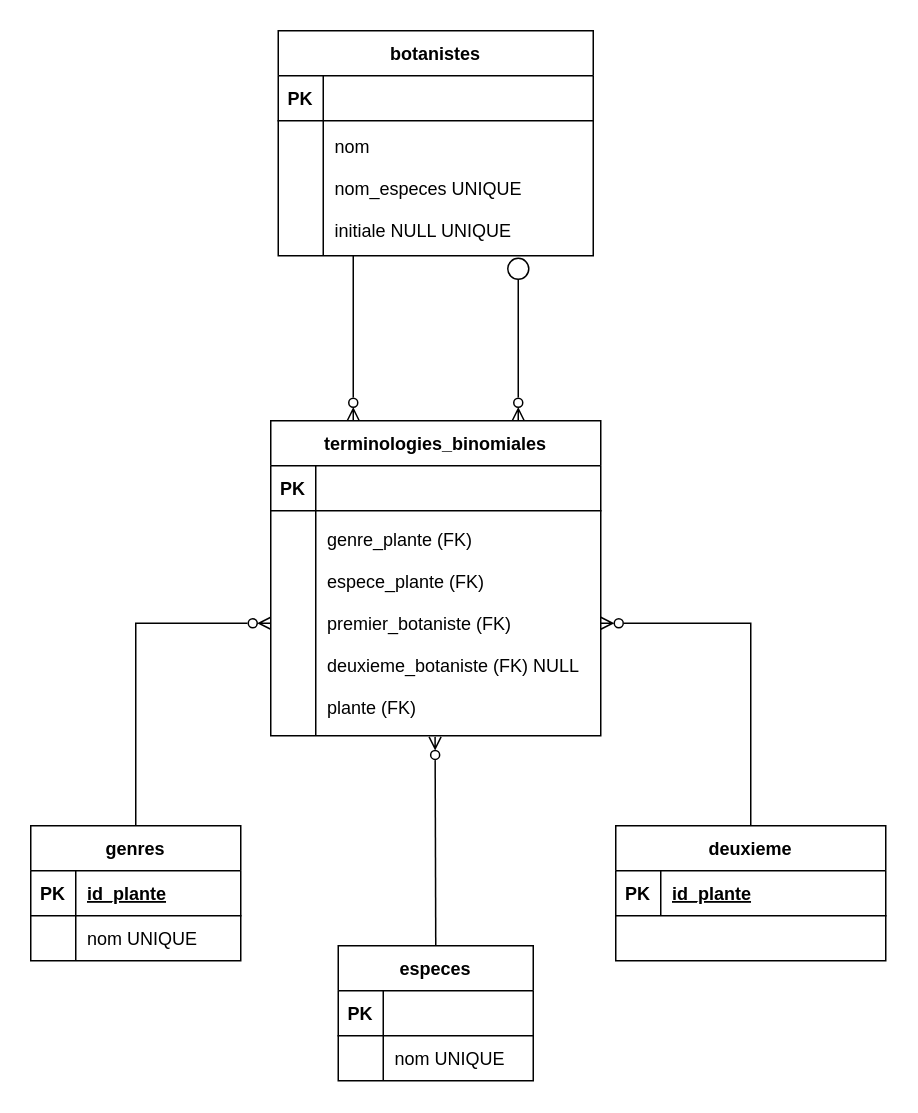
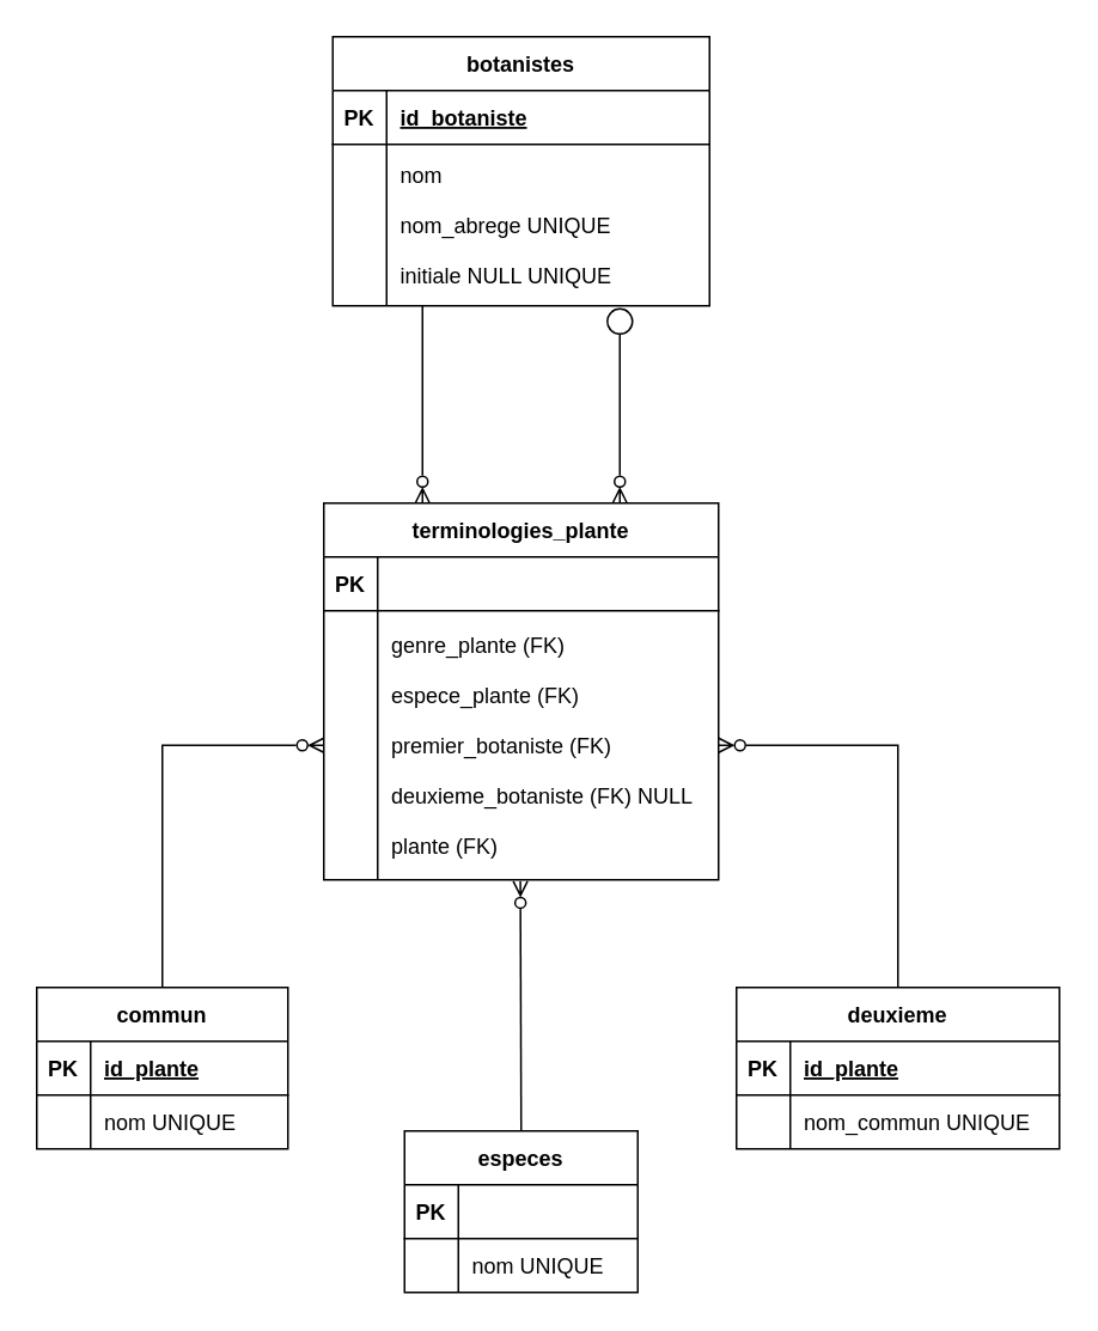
  <mxCell id="0" />
  <mxCell id="1" parent="0" />
  <mxCell id="2" style="edgeStyle=orthogonalEdgeStyle;rounded=0;orthogonalLoop=1;jettySize=auto;html=1;exitX=0.5;exitY=0;exitDx=0;exitDy=0;endArrow=ERzeroToMany;endFill=0;" parent="1" source="3" target="33" edge="1"><mxGeometry relative="1" as="geometry" /></mxCell>
- <mxCell id="3" value="genres" style="shape=table;startSize=30;container=1;collapsible=1;childLayout=tableLayout;fixedRows=1;rowLines=0;fontStyle=1;align=center;resizeLast=1;" parent="1" vertex="1"><mxGeometry x="20" y="550" width="140" height="90" as="geometry" /></mxCell>
+ <mxCell id="3" value="commun" style="shape=table;startSize=30;container=1;collapsible=1;childLayout=tableLayout;fixedRows=1;rowLines=0;fontStyle=1;align=center;resizeLast=1;" parent="1" vertex="1"><mxGeometry x="20" y="550" width="140" height="90" as="geometry" /></mxCell>
  <mxCell id="4" value="" style="shape=partialRectangle;collapsible=0;dropTarget=0;pointerEvents=0;fillColor=none;points=[[0,0.5],[1,0.5]];portConstraint=eastwest;top=0;left=0;right=0;bottom=1;" parent="3" vertex="1"><mxGeometry y="30" width="140" height="30" as="geometry" /></mxCell>
  <mxCell id="5" value="PK" style="shape=partialRectangle;overflow=hidden;connectable=0;fillColor=none;top=0;left=0;bottom=0;right=0;fontStyle=1;" parent="4" vertex="1"><mxGeometry width="30" height="30" as="geometry"><mxRectangle width="30" height="30" as="alternateBounds" /></mxGeometry></mxCell>
  <mxCell id="6" value="id_plante" style="shape=partialRectangle;overflow=hidden;connectable=0;fillColor=none;top=0;left=0;bottom=0;right=0;align=left;spacingLeft=6;fontStyle=5;" parent="4" vertex="1"><mxGeometry x="30" width="110" height="30" as="geometry"><mxRectangle width="110" height="30" as="alternateBounds" /></mxGeometry></mxCell>
  <mxCell id="7" value="" style="shape=partialRectangle;collapsible=0;dropTarget=0;pointerEvents=0;fillColor=none;points=[[0,0.5],[1,0.5]];portConstraint=eastwest;top=0;left=0;right=0;bottom=0;" parent="3" vertex="1"><mxGeometry y="60" width="140" height="30" as="geometry" /></mxCell>
  <mxCell id="8" value="" style="shape=partialRectangle;overflow=hidden;connectable=0;fillColor=none;top=0;left=0;bottom=0;right=0;" parent="7" vertex="1"><mxGeometry width="30" height="30" as="geometry"><mxRectangle width="30" height="30" as="alternateBounds" /></mxGeometry></mxCell>
  <mxCell id="9" value="nom UNIQUE" style="shape=partialRectangle;overflow=hidden;connectable=0;fillColor=none;top=0;left=0;bottom=0;right=0;align=left;spacingLeft=6;" parent="7" vertex="1"><mxGeometry x="30" width="110" height="30" as="geometry"><mxRectangle width="110" height="30" as="alternateBounds" /></mxGeometry></mxCell>
  <mxCell id="10" value="especes" style="shape=table;startSize=30;container=1;collapsible=1;childLayout=tableLayout;fixedRows=1;rowLines=0;fontStyle=1;align=center;resizeLast=1;" parent="1" vertex="1"><mxGeometry x="225" y="630" width="130" height="90" as="geometry" /></mxCell>
  <mxCell id="11" value="" style="shape=partialRectangle;collapsible=0;dropTarget=0;pointerEvents=0;fillColor=none;points=[[0,0.5],[1,0.5]];portConstraint=eastwest;top=0;left=0;right=0;bottom=1;" parent="10" vertex="1"><mxGeometry y="30" width="130" height="30" as="geometry" /></mxCell>
  <mxCell id="12" value="PK" style="shape=partialRectangle;overflow=hidden;connectable=0;fillColor=none;top=0;left=0;bottom=0;right=0;fontStyle=1;" parent="11" vertex="1"><mxGeometry width="30" height="30" as="geometry"><mxRectangle width="30" height="30" as="alternateBounds" /></mxGeometry></mxCell>
  <mxCell id="13" value="" style="shape=partialRectangle;collapsible=0;dropTarget=0;pointerEvents=0;fillColor=none;points=[[0,0.5],[1,0.5]];portConstraint=eastwest;top=0;left=0;right=0;bottom=0;" parent="10" vertex="1"><mxGeometry y="60" width="130" height="30" as="geometry" /></mxCell>
  <mxCell id="14" value="" style="shape=partialRectangle;overflow=hidden;connectable=0;fillColor=none;top=0;left=0;bottom=0;right=0;" parent="13" vertex="1"><mxGeometry width="30" height="30" as="geometry"><mxRectangle width="30" height="30" as="alternateBounds" /></mxGeometry></mxCell>
  <mxCell id="15" value="nom UNIQUE" style="shape=partialRectangle;overflow=hidden;connectable=0;fillColor=none;top=0;left=0;bottom=0;right=0;align=left;spacingLeft=6;" parent="13" vertex="1"><mxGeometry x="30" width="100" height="30" as="geometry"><mxRectangle width="100" height="30" as="alternateBounds" /></mxGeometry></mxCell>
  <mxCell id="16" value="deuxieme" style="shape=table;startSize=30;container=1;collapsible=1;childLayout=tableLayout;fixedRows=1;rowLines=0;fontStyle=1;align=center;resizeLast=1;" parent="1" vertex="1"><mxGeometry x="410" y="550" width="180" height="90" as="geometry" /></mxCell>
  <mxCell id="17" value="" style="shape=partialRectangle;collapsible=0;dropTarget=0;pointerEvents=0;fillColor=none;points=[[0,0.5],[1,0.5]];portConstraint=eastwest;top=0;left=0;right=0;bottom=1;" parent="16" vertex="1"><mxGeometry y="30" width="180" height="30" as="geometry" /></mxCell>
  <mxCell id="18" value="PK" style="shape=partialRectangle;overflow=hidden;connectable=0;fillColor=none;top=0;left=0;bottom=0;right=0;fontStyle=1;" parent="17" vertex="1"><mxGeometry width="30" height="30" as="geometry"><mxRectangle width="30" height="30" as="alternateBounds" /></mxGeometry></mxCell>
  <mxCell id="19" value="id_plante" style="shape=partialRectangle;overflow=hidden;connectable=0;fillColor=none;top=0;left=0;bottom=0;right=0;align=left;spacingLeft=6;fontStyle=5;" parent="17" vertex="1"><mxGeometry x="30" width="150" height="30" as="geometry"><mxRectangle width="150" height="30" as="alternateBounds" /></mxGeometry></mxCell>
  <mxCell id="20" value="" style="shape=partialRectangle;collapsible=0;dropTarget=0;pointerEvents=0;fillColor=none;points=[[0,0.5],[1,0.5]];portConstraint=eastwest;top=0;left=0;right=0;bottom=0;" parent="16" vertex="1"><mxGeometry y="60" width="180" height="30" as="geometry" /></mxCell>
  <mxCell id="21" value="" style="shape=partialRectangle;overflow=hidden;connectable=0;fillColor=none;top=0;left=0;bottom=0;right=0;" parent="20" vertex="1"><mxGeometry width="30" height="30" as="geometry"><mxRectangle width="30" height="30" as="alternateBounds" /></mxGeometry></mxCell>
+ <mxCell id="22" value="nom_commun UNIQUE" style="shape=partialRectangle;overflow=hidden;connectable=0;fillColor=none;top=0;left=0;bottom=0;right=0;align=left;spacingLeft=6;" parent="20" vertex="1"><mxGeometry x="30" width="150" height="30" as="geometry"><mxRectangle width="150" height="30" as="alternateBounds" /></mxGeometry></mxCell>
  <mxCell id="23" value="botanistes" style="shape=table;startSize=30;container=1;collapsible=1;childLayout=tableLayout;fixedRows=1;rowLines=0;fontStyle=1;align=center;resizeLast=1;" parent="1" vertex="1"><mxGeometry x="185" y="20" width="210" height="150" as="geometry" /></mxCell>
  <mxCell id="24" value="" style="shape=partialRectangle;collapsible=0;dropTarget=0;pointerEvents=0;fillColor=none;points=[[0,0.5],[1,0.5]];portConstraint=eastwest;top=0;left=0;right=0;bottom=1;" parent="23" vertex="1"><mxGeometry y="30" width="210" height="30" as="geometry" /></mxCell>
  <mxCell id="25" value="PK" style="shape=partialRectangle;overflow=hidden;connectable=0;fillColor=none;top=0;left=0;bottom=0;right=0;fontStyle=1;" parent="24" vertex="1"><mxGeometry width="30" height="30" as="geometry"><mxRectangle width="30" height="30" as="alternateBounds" /></mxGeometry></mxCell>
+ <mxCell id="26" value="id_botaniste" style="shape=partialRectangle;overflow=hidden;connectable=0;fillColor=none;top=0;left=0;bottom=0;right=0;align=left;spacingLeft=6;fontStyle=5;" parent="24" vertex="1"><mxGeometry x="30" width="180" height="30" as="geometry"><mxRectangle width="180" height="30" as="alternateBounds" /></mxGeometry></mxCell>
  <mxCell id="27" value="" style="shape=partialRectangle;collapsible=0;dropTarget=0;pointerEvents=0;fillColor=none;points=[[0,0.5],[1,0.5]];portConstraint=eastwest;top=0;left=0;right=0;bottom=0;" parent="23" vertex="1"><mxGeometry y="60" width="210" height="90" as="geometry" /></mxCell>
  <mxCell id="28" value="" style="shape=partialRectangle;overflow=hidden;connectable=0;fillColor=none;top=0;left=0;bottom=0;right=0;" parent="27" vertex="1"><mxGeometry width="30" height="90" as="geometry"><mxRectangle width="30" height="90" as="alternateBounds" /></mxGeometry></mxCell>
- <mxCell id="29" value="nom&#10;&#10;nom_especes UNIQUE&#10;&#10;initiale NULL UNIQUE" style="shape=partialRectangle;overflow=hidden;connectable=0;fillColor=none;top=0;left=0;bottom=0;right=0;align=left;spacingLeft=6;" parent="27" vertex="1"><mxGeometry x="30" width="180" height="90" as="geometry"><mxRectangle width="180" height="90" as="alternateBounds" /></mxGeometry></mxCell>
- <mxCell id="30" value="terminologies_binomiales" style="shape=table;startSize=30;container=1;collapsible=1;childLayout=tableLayout;fixedRows=1;rowLines=0;fontStyle=1;align=center;resizeLast=1;" parent="1" vertex="1"><mxGeometry x="180" y="280" width="220" height="210" as="geometry" /></mxCell>
+ <mxCell id="29" value="nom&#10;&#10;nom_abrege UNIQUE&#10;&#10;initiale NULL UNIQUE" style="shape=partialRectangle;overflow=hidden;connectable=0;fillColor=none;top=0;left=0;bottom=0;right=0;align=left;spacingLeft=6;" parent="27" vertex="1"><mxGeometry x="30" width="180" height="90" as="geometry"><mxRectangle width="180" height="90" as="alternateBounds" /></mxGeometry></mxCell>
+ <mxCell id="30" value="terminologies_plante" style="shape=table;startSize=30;container=1;collapsible=1;childLayout=tableLayout;fixedRows=1;rowLines=0;fontStyle=1;align=center;resizeLast=1;" parent="1" vertex="1"><mxGeometry x="180" y="280" width="220" height="210" as="geometry" /></mxCell>
  <mxCell id="31" value="" style="shape=partialRectangle;collapsible=0;dropTarget=0;pointerEvents=0;fillColor=none;points=[[0,0.5],[1,0.5]];portConstraint=eastwest;top=0;left=0;right=0;bottom=1;" parent="30" vertex="1"><mxGeometry y="30" width="220" height="30" as="geometry" /></mxCell>
  <mxCell id="32" value="PK" style="shape=partialRectangle;overflow=hidden;connectable=0;fillColor=none;top=0;left=0;bottom=0;right=0;fontStyle=1;" parent="31" vertex="1"><mxGeometry width="30" height="30" as="geometry"><mxRectangle width="30" height="30" as="alternateBounds" /></mxGeometry></mxCell>
  <mxCell id="33" value="" style="shape=partialRectangle;collapsible=0;dropTarget=0;pointerEvents=0;fillColor=none;points=[[0,0.5],[1,0.5]];portConstraint=eastwest;top=0;left=0;right=0;bottom=0;" parent="30" vertex="1"><mxGeometry y="60" width="220" height="150" as="geometry" /></mxCell>
  <mxCell id="34" value="" style="shape=partialRectangle;overflow=hidden;connectable=0;fillColor=none;top=0;left=0;bottom=0;right=0;" parent="33" vertex="1"><mxGeometry width="30" height="150" as="geometry"><mxRectangle width="30" height="150" as="alternateBounds" /></mxGeometry></mxCell>
  <mxCell id="35" value="genre_plante (FK)&#10;&#10;espece_plante (FK)&#10;&#10;premier_botaniste (FK)&#10;&#10;deuxieme_botaniste (FK) NULL&#10;&#10;plante (FK)" style="shape=partialRectangle;overflow=hidden;connectable=0;fillColor=none;top=0;left=0;bottom=0;right=0;align=left;spacingLeft=6;" parent="33" vertex="1"><mxGeometry x="30" width="190" height="150" as="geometry"><mxRectangle width="190" height="150" as="alternateBounds" /></mxGeometry></mxCell>
  <mxCell id="36" value="" style="endArrow=none;html=1;rounded=0;exitX=0.75;exitY=0;exitDx=0;exitDy=0;startArrow=ERzeroToMany;startFill=0;" parent="1" edge="1"><mxGeometry width="50" height="50" relative="1" as="geometry"><mxPoint x="235" y="280" as="sourcePoint" /><mxPoint x="235" y="170" as="targetPoint" /></mxGeometry></mxCell>
  <mxCell id="37" value="" style="endArrow=circle;startArrow=ERzeroToMany;html=1;rounded=0;exitX=0.75;exitY=0;exitDx=0;exitDy=0;entryX=0.762;entryY=1.008;entryDx=0;entryDy=0;entryPerimeter=0;startFill=0;endFill=0;" parent="1" source="30" target="27" edge="1"><mxGeometry width="50" height="50" relative="1" as="geometry"><mxPoint x="440" y="230" as="sourcePoint" /><mxPoint x="490" y="180" as="targetPoint" /></mxGeometry></mxCell>
  <mxCell id="38" style="edgeStyle=orthogonalEdgeStyle;rounded=0;orthogonalLoop=1;jettySize=auto;html=1;exitX=1;exitY=0.5;exitDx=0;exitDy=0;entryX=0.5;entryY=0;entryDx=0;entryDy=0;endArrow=none;endFill=0;startArrow=ERzeroToMany;startFill=0;" parent="1" source="33" target="16" edge="1"><mxGeometry relative="1" as="geometry" /></mxCell>
  <mxCell id="39" value="" style="endArrow=ERzeroToMany;html=1;rounded=0;exitX=0.5;exitY=0;exitDx=0;exitDy=0;entryX=0.498;entryY=1.005;entryDx=0;entryDy=0;entryPerimeter=0;endFill=0;" parent="1" source="10" target="33" edge="1"><mxGeometry width="50" height="50" relative="1" as="geometry"><mxPoint x="290" y="570" as="sourcePoint" /><mxPoint x="340" y="520" as="targetPoint" /></mxGeometry></mxCell>
